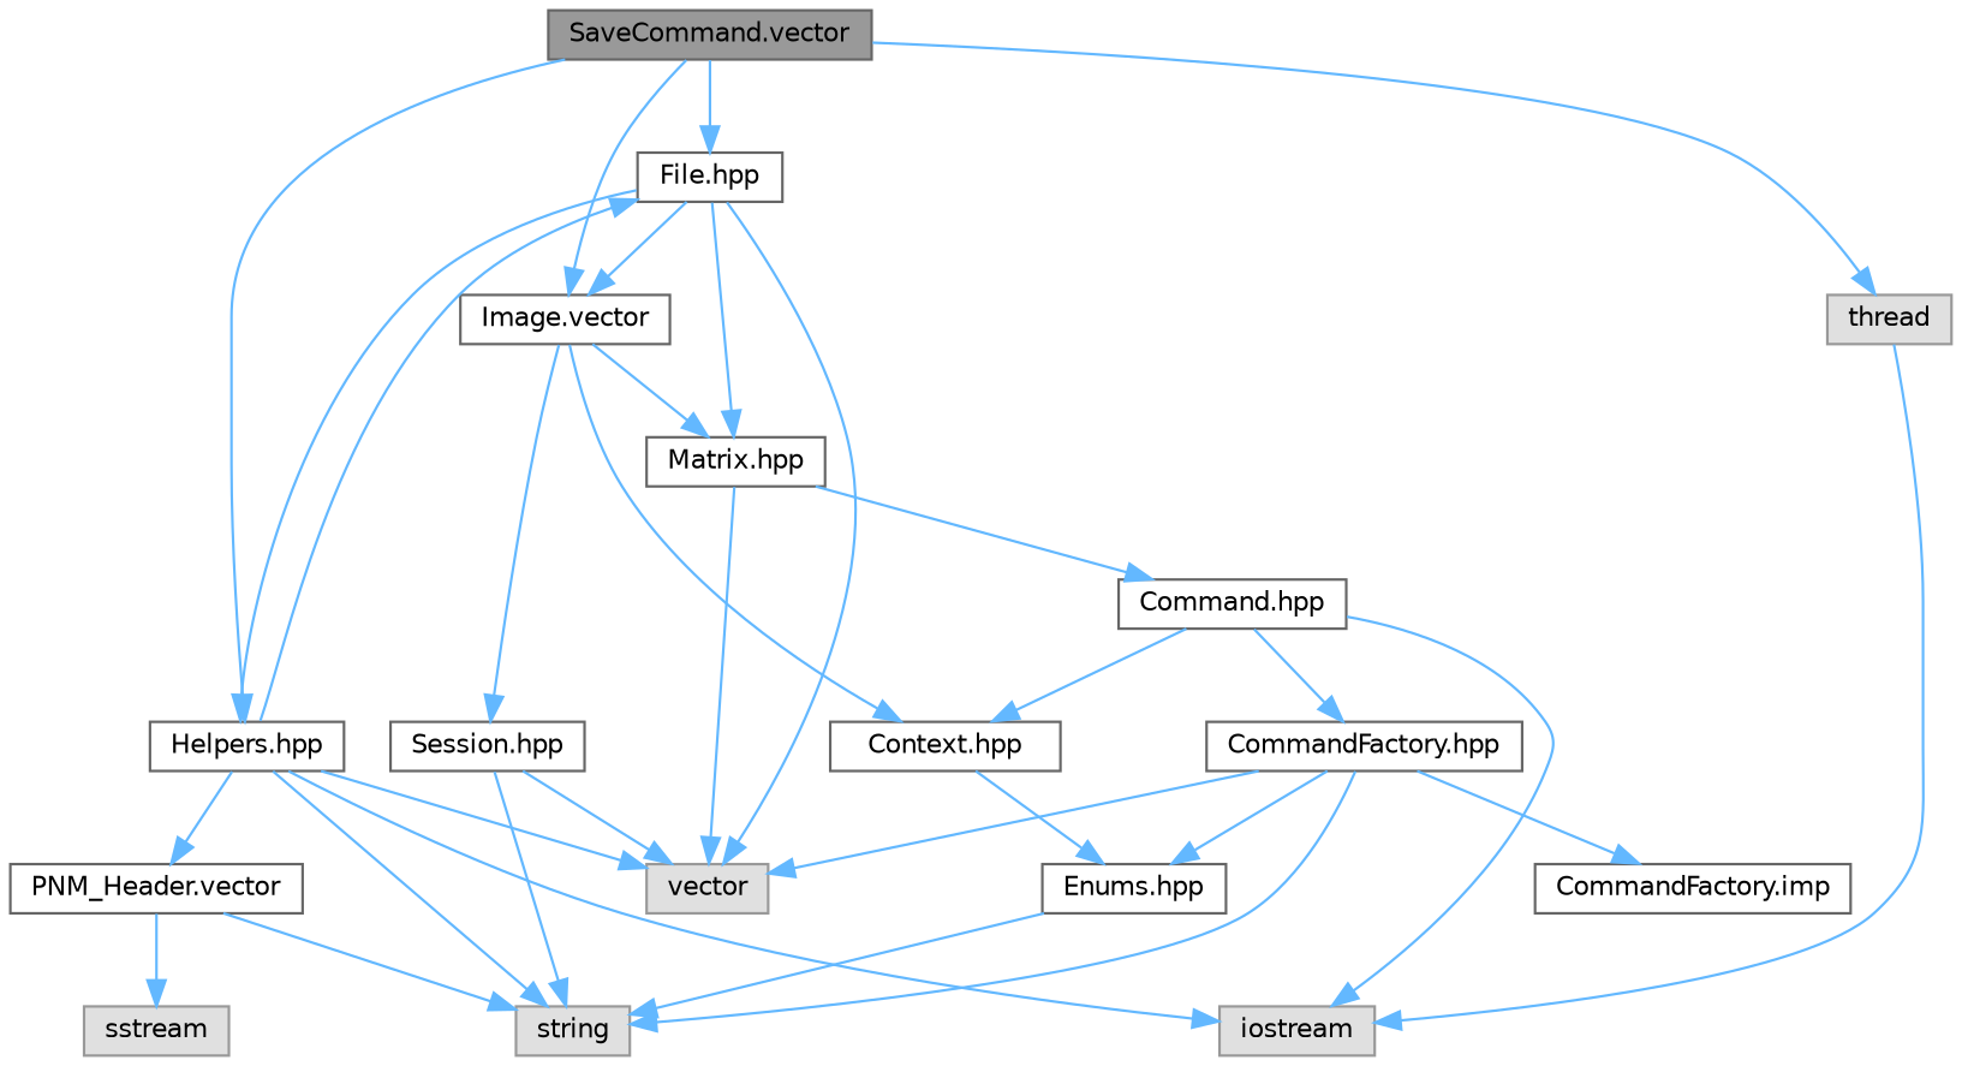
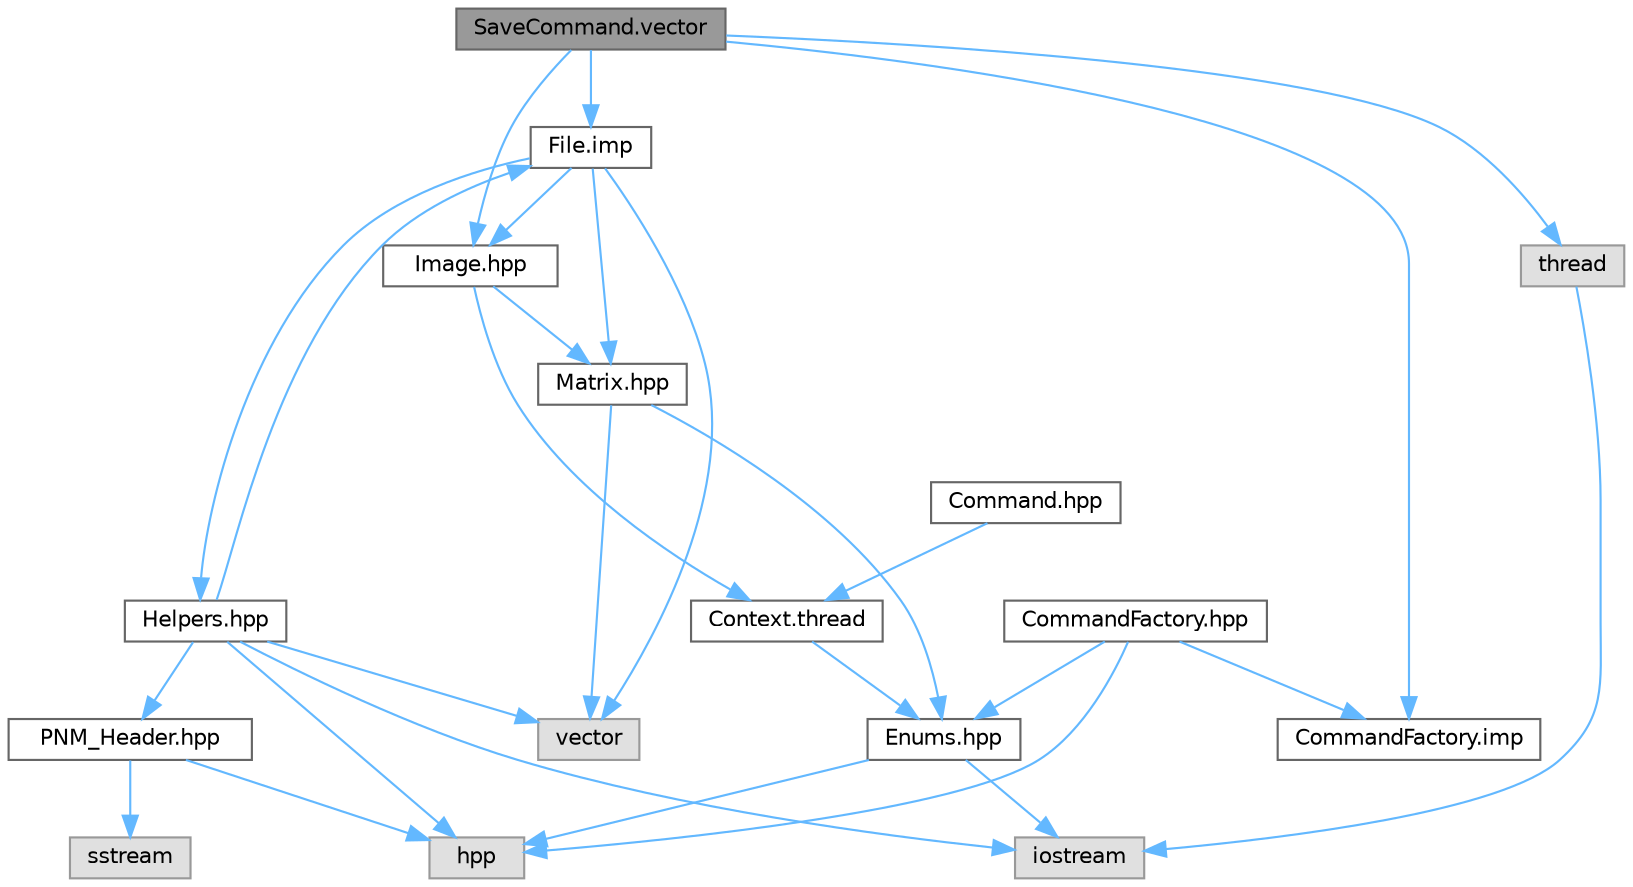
  digraph {
    node [color=grey40 fillcolor=white fontname=Helvetica fontsize=10 shape=box style=filled]
    edge [color=steelblue1 fontname=Helvetica fontsize=10 labelfontname=Helvetica labelfontsize=10 style=solid]
    n1 [color=gray40 fillcolor=grey60 fontcolor=black height=0.2 label="SaveCommand.vector" width=0.4]
-   n2 [height=0.2 label="Image.vector" width=0.4]
-   n3 [height=0.2 label="File.hpp" width=0.4]
+   n2 [height=0.2 label="Image.hpp" width=0.4]
+   n3 [height=0.2 label="File.imp" width=0.4]
    n4 [height=0.2 label="Helpers.hpp" width=0.4]
    n5 [color=grey60 fillcolor="#E0E0E0" height=0.2 label=thread width=0.4]
-   n6 [height=0.2 label="Context.hpp" width=0.4]
+   n6 [height=0.2 label="Context.thread" width=0.4]
    n7 [height=0.2 label="Matrix.hpp" width=0.4]
-   n8 [height=0.2 label="Session.hpp" width=0.4]
    n9 [color=grey60 fillcolor="#E0E0E0" height=0.2 label=vector width=0.4]
    n10 [color=grey60 fillcolor="#E0E0E0" height=0.2 label=iostream width=0.4]
-   n11 [color=grey60 fillcolor="#E0E0E0" height=0.2 label=string width=0.4]
-   n12 [height=0.2 label="PNM_Header.vector" width=0.4]
+   n11 [color=grey60 fillcolor="#E0E0E0" height=0.2 label=hpp width=0.4]
+   n12 [height=0.2 label="PNM_Header.hpp" width=0.4]
    n13 [height=0.2 label="Command.hpp" width=0.4]
    n14 [height=0.2 label="CommandFactory.hpp" width=0.4]
    n15 [height=0.2 label="Enums.hpp" width=0.4]
    n16 [height=0.2 label="CommandFactory.imp" width=0.4]
    n17 [color=grey60 fillcolor="#E0E0E0" height=0.2 label=sstream width=0.4]
    n1 -> n2
    n1 -> n3
-   n1 -> n4
+   n1 -> n16
    n1 -> n5
    n2 -> n6
    n2 -> n7
-   n2 -> n8
    n3 -> n2
    n3 -> n4
    n3 -> n7
    n3 -> n9
    n4 -> n3
    n4 -> n9
    n4 -> n10
    n4 -> n11
    n4 -> n12
    n5 -> n10
    n6 -> n15
    n7 -> n9
-   n7 -> n13
-   n8 -> n9
-   n8 -> n11
+   n7 -> n15
    n12 -> n11
    n12 -> n17
    n13 -> n6
-   n13 -> n10
-   n13 -> n14
-   n14 -> n9
+   n15 -> n10
    n14 -> n11
    n14 -> n15
    n14 -> n16
    n15 -> n11
  }
